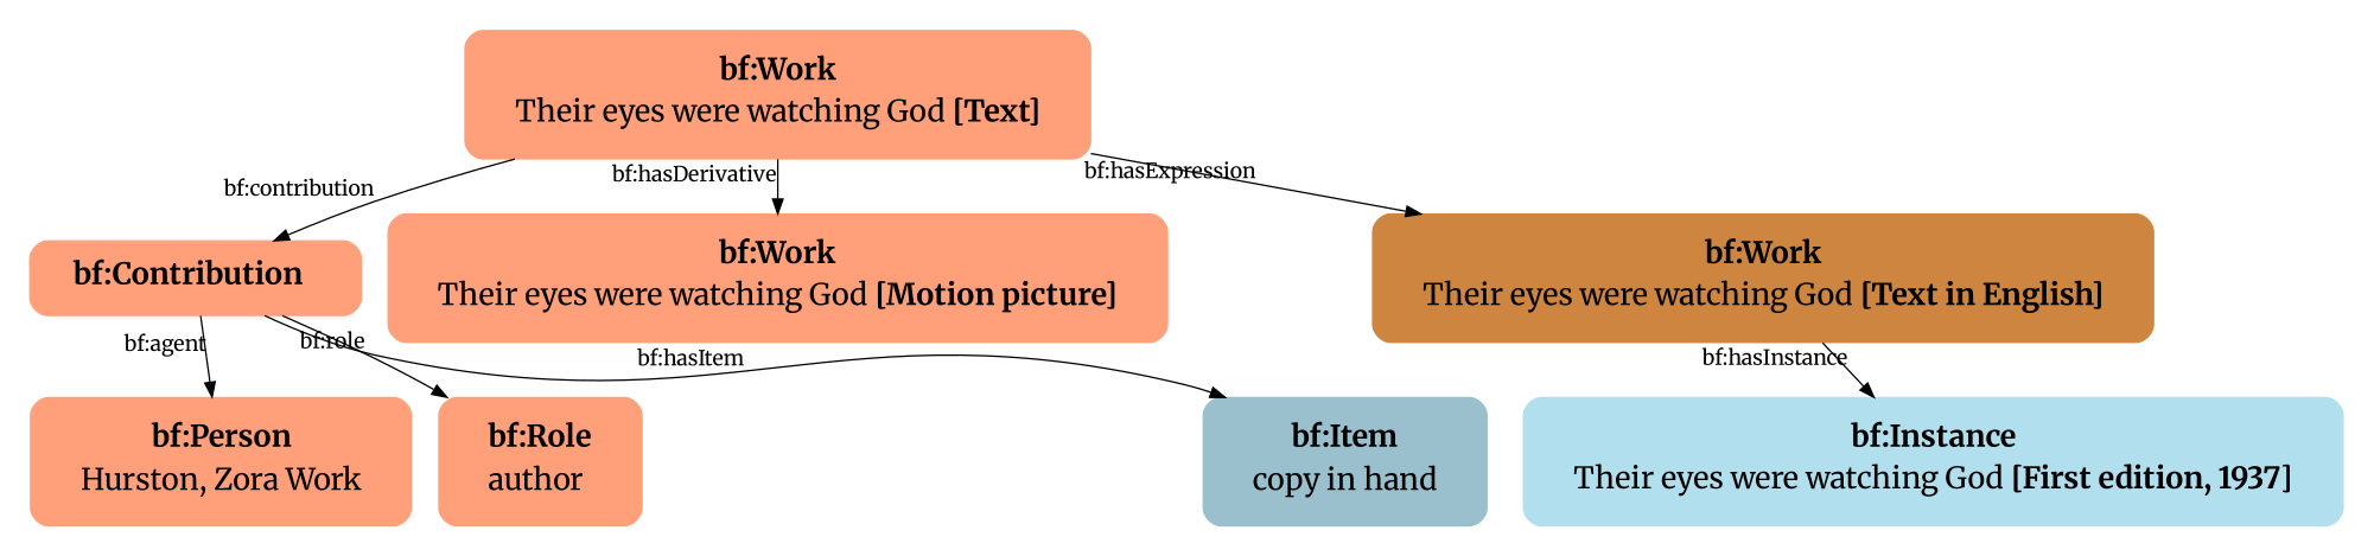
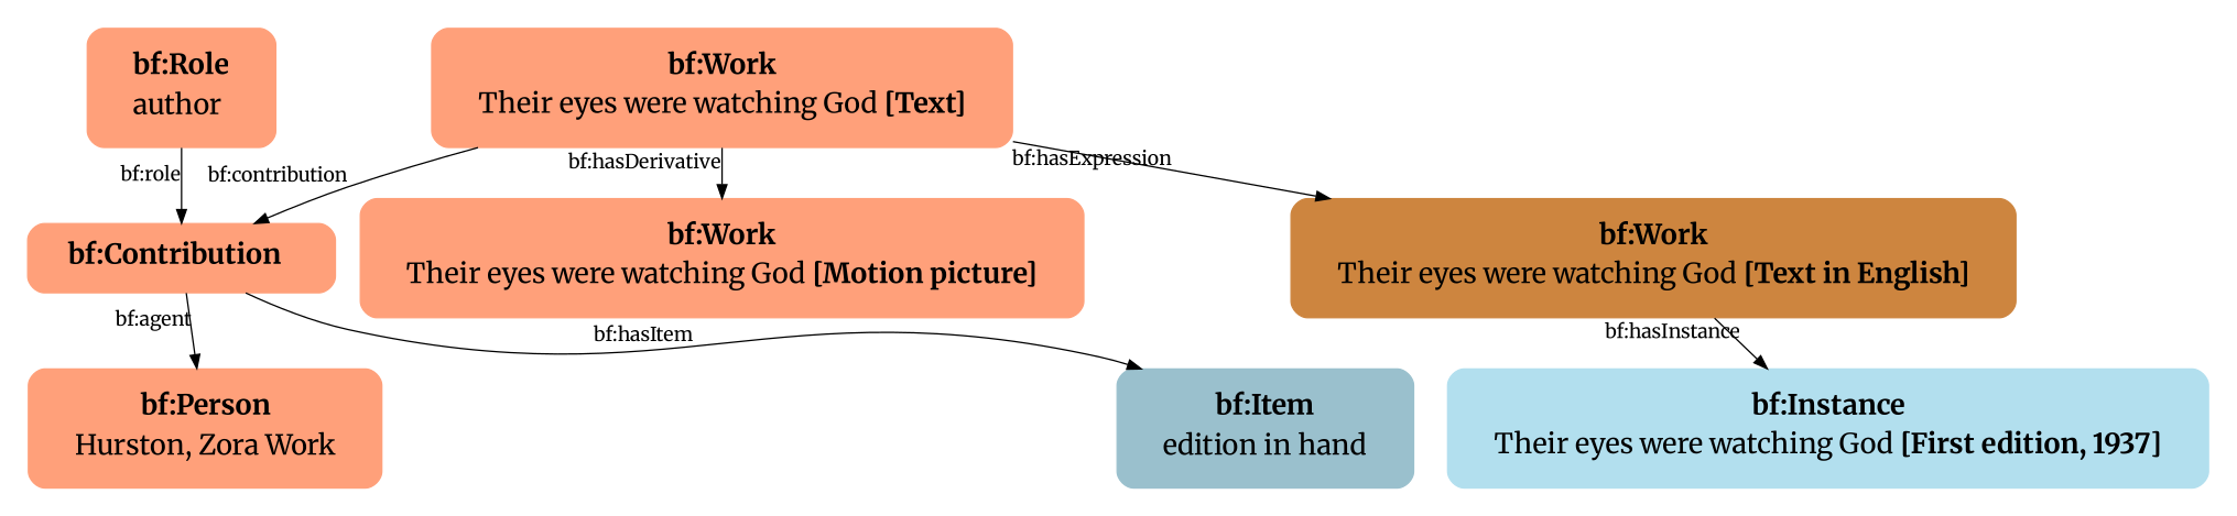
  digraph {
    fontname=Merriweather
    node [color=lightsalmon fontname=Merriweather fontsize=20 margin="0.4,0.2" shape=Mrecord style=filled]
    edge [fontname=Merriweather]
    n1 [label=< 	  <table border="0"> 	    <tr> 	      <td><b>bf:Work</b></td> 	    </tr> 	    <tr> 	      <td align="left">Their eyes were watching God <b>[Text]</b></td> 	    </tr> 	  </table> 	  >]
    n2 [label=< 	  <b>bf:Contribution</b> 	  >]
    n3 [label=< 	  <table border="0"> 	    <tr> 	      <td><b>bf:Work</b></td> 	    </tr> 	    <tr> 	      <td align="left">Their eyes were watching God <b>[Motion picture]</b></td> 	    </tr> 	  </table> 	  >]
    n4 [label=< 	  <table border="0"> 	    <tr> 	      <td><b>bf:Person</b></td> 	    </tr> 	    <tr> 	      <td align="left">Hurston, Zora Work</td> 	    </tr> 	  </table> 	  >]
    n5 [label=< 	  <table border="0"> 	    <tr> 	      <td><b>bf:Role</b></td> 	    </tr> 	    <tr> 	      <td align="left">author</td> 	    </tr> 	  </table> 	>]
    n6 [color=peru label=< 	  <table border="0"> 	    <tr> 	      <td><b>bf:Work</b></td> 	    </tr> 	    <tr> 	      <td align="left">Their eyes were watching God <b>[Text in English]</b></td> 	    </tr> 	  </table> 	  >]
    n7 [color=lightblue2 label=< 	  <table border="0"> 	    <tr> 	      <td><b>bf:Instance</b></td> 	    </tr> 	    <tr> 	      <td align="left">Their eyes were watching God <b>[First edition, 1937]</b></td> 	    </tr> 	  </table> 	  >]
-   n8 [color=lightblue3 label=< 	  <table border="0"> 	    <tr> 	      <td><b>bf:Item</b></td> 	    </tr> 	    <tr> 	      <td align="left">copy in hand</td> 	    </tr> 	  </table> 	  >]
+   n8 [color=lightblue3 label=< 	  <table border="0"> 	    <tr> 	      <td><b>bf:Item</b></td> 	    </tr> 	    <tr> 	      <td align="left">edition in hand</td> 	    </tr> 	  </table> 	  >]
    subgraph cluster_1 {
      color=none
      n1
      n2
      n3
      n4
      n5
    }
    subgraph cluster_2 {
      color=none
      n6
    }
    subgraph cluster_3 {
      color=none
      n7
    }
    subgraph cluster_4 {
      color=none
      n8
    }
    n1 -> n2 [xlabel="bf:contribution"]
    n1 -> n3 [xlabel="bf:hasDerivative"]
    n1 -> n6 [xlabel="bf:hasExpression"]
    n2 -> n4 [xlabel="bf:agent"]
-   n2 -> n5 [xlabel="bf:role"]
+   n5 -> n2 [xlabel="bf:role"]
    n2 -> n8 [xlabel="bf:hasItem"]
    n6 -> n7 [xlabel="bf:hasInstance"]
  }
